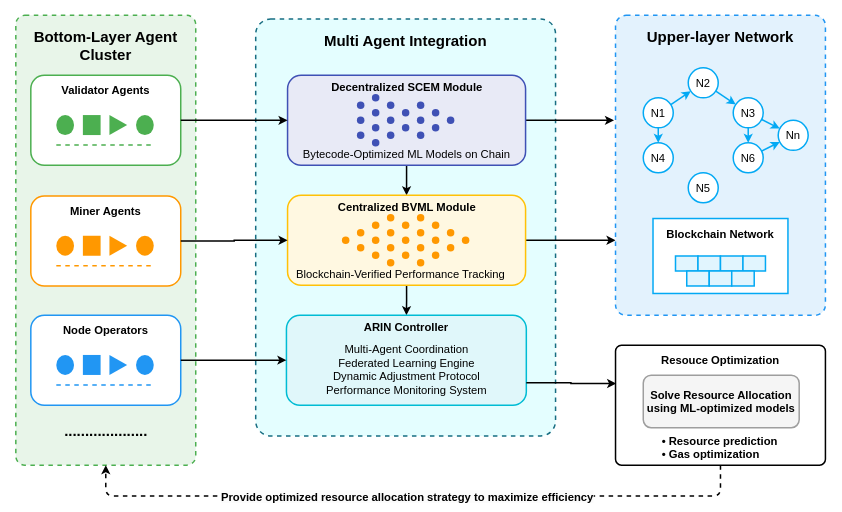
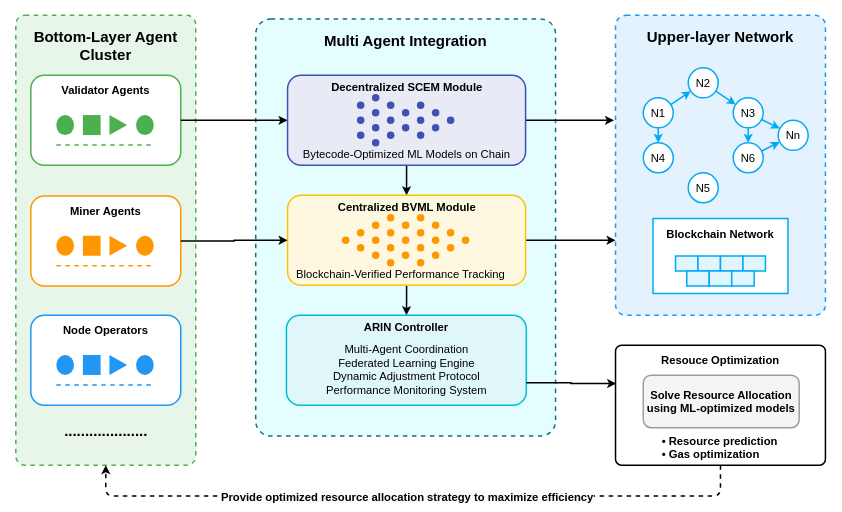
  <mxCell id="0" />
  <mxCell id="1" parent="0" />
  <mxCell id="2" value="Bottom-layer Agent Cluster" style="text;html=1;strokeColor=none;fillColor=none;align=center;verticalAlign=middle;whiteSpace=wrap;fontSize=15;fontStyle=1;strokeWidth=2;" parent="1" vertex="1"><mxGeometry x="60" y="60" width="200" height="30" as="geometry" /></mxCell>
  <mxCell id="3" value="Bottom-Layer Agent Cluster" style="rounded=1;whiteSpace=wrap;fillColor=#e8f5e9;strokeColor=#4caf50;strokeWidth=2;dashed=1;fontSize=20;verticalAlign=top;spacingTop=10;fontStyle=1;arcSize=5;" parent="1" vertex="1"><mxGeometry x="20" y="20" width="240" height="600" as="geometry" /></mxCell>
  <mxCell id="4" value="&lt;font style=&quot;font-size: 20px;&quot;&gt;....................&lt;/font&gt;" style="text;html=1;align=center;fontStyle=1;fontSize=15;strokeWidth=2;" parent="1" vertex="1"><mxGeometry x="40" y="555" width="200" height="20" as="geometry" /></mxCell>
  <mxCell id="5" value="Multi Agent Integration" style="rounded=1;whiteSpace=wrap;fillColor=#E4FEFF;strokeColor=light-dark(#176d82, #00231f);strokeWidth=2;dashed=1;fontSize=20;verticalAlign=top;spacingTop=10;fontStyle=1;arcSize=5;" parent="1" vertex="1"><mxGeometry x="340" y="25" width="400" height="556" as="geometry" /></mxCell>
  <mxCell id="6" style="edgeStyle=orthogonalEdgeStyle;rounded=0;orthogonalLoop=1;jettySize=auto;html=1;exitX=1;exitY=0.5;exitDx=0;exitDy=0;strokeWidth=2;" parent="1" source="8" edge="1"><mxGeometry relative="1" as="geometry"><mxPoint x="818" y="160.059" as="targetPoint" /></mxGeometry></mxCell>
  <mxCell id="7" style="edgeStyle=orthogonalEdgeStyle;rounded=0;orthogonalLoop=1;jettySize=auto;html=1;exitX=0.5;exitY=1;exitDx=0;exitDy=0;entryX=0.5;entryY=0;entryDx=0;entryDy=0;strokeWidth=2;" parent="1" source="8" target="12" edge="1"><mxGeometry relative="1" as="geometry" /></mxCell>
  <mxCell id="8" value="Decentralized SCEM Module" style="rounded=1;whiteSpace=wrap;fillColor=#e8eaf6;strokeColor=#3f51b5;strokeWidth=2;fontSize=15;verticalAlign=top;fontStyle=1" parent="1" vertex="1"><mxGeometry x="382.5" y="100" width="317.5" height="120" as="geometry" /></mxCell>
  <mxCell id="9" value="Bytecode-Optimized ML Models on Chain" style="text;html=1;align=center;fontSize=15;strokeWidth=2;" parent="1" vertex="1"><mxGeometry x="391.25" y="190" width="300" height="20" as="geometry" /></mxCell>
  <mxCell id="10" style="edgeStyle=orthogonalEdgeStyle;rounded=0;orthogonalLoop=1;jettySize=auto;html=1;exitX=1;exitY=0.5;exitDx=0;exitDy=0;entryX=0;entryY=0.75;entryDx=0;entryDy=0;strokeWidth=2;" parent="1" source="12" target="88" edge="1"><mxGeometry relative="1" as="geometry" /></mxCell>
  <mxCell id="11" style="edgeStyle=orthogonalEdgeStyle;rounded=0;orthogonalLoop=1;jettySize=auto;html=1;exitX=0.5;exitY=1;exitDx=0;exitDy=0;entryX=0.5;entryY=0;entryDx=0;entryDy=0;strokeWidth=2;" parent="1" source="12" target="14" edge="1"><mxGeometry relative="1" as="geometry" /></mxCell>
  <mxCell id="12" value="Centralized BVML Module" style="rounded=1;whiteSpace=wrap;fillColor=#fff8e1;strokeColor=#ffc107;strokeWidth=2;fontSize=15;verticalAlign=top;fontStyle=1" parent="1" vertex="1"><mxGeometry x="382.5" y="260" width="317.5" height="120" as="geometry" /></mxCell>
  <mxCell id="13" value="Blockchain-Verified Performance Tracking" style="text;html=1;align=center;fontSize=15;strokeWidth=2;" parent="1" vertex="1"><mxGeometry x="382.5" y="350" width="300" height="20" as="geometry" /></mxCell>
  <mxCell id="14" value="ARIN Controller" style="rounded=1;whiteSpace=wrap;fillColor=#e0f7fa;strokeColor=#00bcd4;strokeWidth=2;fontSize=15;verticalAlign=top;fontStyle=1" parent="1" vertex="1"><mxGeometry x="381" y="420" width="320" height="120" as="geometry" /></mxCell>
  <mxCell id="15" value="Multi-Agent Coordination&lt;br&gt;Federated Learning Engine&lt;br&gt;Dynamic Adjustment Protocol&lt;br&gt;Performance Monitoring System" style="text;html=1;align=center;fontSize=15;strokeWidth=2;" parent="1" vertex="1"><mxGeometry x="391.25" y="450" width="300" height="80" as="geometry" /></mxCell>
  <mxCell id="16" style="edgeStyle=orthogonalEdgeStyle;rounded=1;orthogonalLoop=1;jettySize=auto;html=1;exitX=0.5;exitY=1;exitDx=0;exitDy=0;entryX=0.5;entryY=1;entryDx=0;entryDy=0;dashed=1;strokeWidth=2;curved=0;" parent="1" source="18" target="3" edge="1"><mxGeometry relative="1" as="geometry"><Array as="points"><mxPoint x="960" y="661" /><mxPoint x="140" y="661" /></Array></mxGeometry></mxCell>
  <mxCell id="17" value="&lt;span style=&quot;font-size: 15px; font-weight: 700; background-color: rgb(251, 251, 251);&quot;&gt;Provide optimized resource allocation strategy to maximize efficiency&lt;/span&gt;" style="edgeLabel;html=1;align=center;verticalAlign=middle;resizable=0;points=[];" parent="16" vertex="1" connectable="0"><mxGeometry x="0.02" relative="1" as="geometry"><mxPoint as="offset" /></mxGeometry></mxCell>
  <mxCell id="18" value="Resouce Optimization" style="rounded=1;whiteSpace=wrap;fillColor=#ffffff;strokeColor=#000000;strokeWidth=2;fontSize=15;imageHeight=24;arcSize=5;verticalAlign=top;spacingTop=5;fontStyle=1" parent="1" vertex="1"><mxGeometry x="820" y="460" width="280" height="160" as="geometry" /></mxCell>
  <mxCell id="19" value="Solve Resource Allocation&#10;using ML-optimized models" style="rounded=1;whiteSpace=wrap;fillColor=#f5f5f5;strokeColor=#9e9e9e;strokeWidth=2;fontSize=15;fontStyle=1" parent="1" vertex="1"><mxGeometry x="857" y="500" width="208" height="70" as="geometry" /></mxCell>
  <mxCell id="20" value="• Resource prediction&lt;div&gt;• Gas optimization&lt;/div&gt;" style="text;html=1;align=left;fontSize=15;strokeWidth=2;fontStyle=1" parent="1" vertex="1"><mxGeometry x="880" y="572" width="160" height="38" as="geometry" /></mxCell>
  <mxCell id="21" value="" style="group;strokeWidth=2;" parent="1" vertex="1" connectable="0"><mxGeometry x="40" y="100" width="200" height="120" as="geometry" /></mxCell>
  <mxCell id="22" value="Validator Agents" style="rounded=1;whiteSpace=wrap;fillColor=#ffffff;strokeColor=#4caf50;strokeWidth=2;fontSize=15;verticalAlign=top;fontStyle=1;spacingTop=5;" parent="21" vertex="1"><mxGeometry width="200" height="120" as="geometry" /></mxCell>
  <mxCell id="23" value="" style="group;fontStyle=1;fontSize=15;strokeWidth=2;" parent="21" vertex="1" connectable="0"><mxGeometry x="34" y="53" width="130" height="40" as="geometry" /></mxCell>
  <mxCell id="24" value="" style="ellipse;fillColor=#4caf50;strokeColor=none;fontSize=15;strokeWidth=2;fontStyle=1" parent="23" vertex="1"><mxGeometry width="23.636" height="26.667" as="geometry" /></mxCell>
  <mxCell id="25" value="" style="fillColor=#4caf50;strokeColor=none;fontSize=15;strokeWidth=2;fontStyle=1" parent="23" vertex="1"><mxGeometry x="35.455" width="23.636" height="26.667" as="geometry" /></mxCell>
  <mxCell id="26" value="" style="shape=triangle;fillColor=#4caf50;strokeColor=none;fontSize=15;strokeWidth=2;fontStyle=1" parent="23" vertex="1"><mxGeometry x="70.909" width="23.636" height="26.667" as="geometry" /></mxCell>
  <mxCell id="27" value="" style="ellipse;fillColor=#4caf50;strokeColor=none;fontSize=15;strokeWidth=2;fontStyle=1" parent="23" vertex="1"><mxGeometry x="106.364" width="23.636" height="26.667" as="geometry" /></mxCell>
  <mxCell id="28" value="" style="strokeColor=#4caf50;strokeWidth=2;dashed=1;fontSize=15;endArrow=none;startFill=0;fontStyle=1" parent="23" edge="1"><mxGeometry x="192.727" y="400" width="130" as="geometry"><mxPoint y="40" as="sourcePoint" /><mxPoint x="130" y="40" as="targetPoint" /></mxGeometry></mxCell>
  <mxCell id="29" value="" style="group;strokeWidth=2;" parent="1" vertex="1" connectable="0"><mxGeometry x="40" y="261" width="200" height="120" as="geometry" /></mxCell>
  <mxCell id="30" value="Miner Agents" style="rounded=1;whiteSpace=wrap;fillColor=#ffffff;strokeColor=#FF9800;strokeWidth=2;fontSize=15;verticalAlign=top;fontStyle=1;spacingTop=5;" parent="29" vertex="1"><mxGeometry width="200" height="120" as="geometry" /></mxCell>
  <mxCell id="31" value="" style="group;fontStyle=1;fontSize=15;strokeWidth=2;" parent="29" vertex="1" connectable="0"><mxGeometry x="34" y="53" width="130" height="40" as="geometry" /></mxCell>
  <mxCell id="32" value="" style="ellipse;fillColor=light-dark(#ff9800, #328736);strokeColor=none;fontSize=15;strokeWidth=2;fontStyle=1" parent="31" vertex="1"><mxGeometry width="23.636" height="26.667" as="geometry" /></mxCell>
  <mxCell id="33" value="" style="fillColor=#FF9800;strokeColor=none;fontSize=15;strokeWidth=2;fontStyle=1" parent="31" vertex="1"><mxGeometry x="35.455" width="23.636" height="26.667" as="geometry" /></mxCell>
  <mxCell id="34" value="" style="shape=triangle;fillColor=#FF9800;strokeColor=none;fontSize=15;strokeWidth=2;fontStyle=1" parent="31" vertex="1"><mxGeometry x="70.909" width="23.636" height="26.667" as="geometry" /></mxCell>
  <mxCell id="35" value="" style="ellipse;fillColor=#FF9800;strokeColor=none;fontSize=15;strokeWidth=2;fontStyle=1" parent="31" vertex="1"><mxGeometry x="106.364" width="23.636" height="26.667" as="geometry" /></mxCell>
  <mxCell id="36" value="" style="strokeColor=#FF9800;strokeWidth=2;dashed=1;fontSize=15;endArrow=none;startFill=0;fontStyle=1" parent="31" edge="1"><mxGeometry x="192.727" y="400" width="130" as="geometry"><mxPoint y="40" as="sourcePoint" /><mxPoint x="130" y="40" as="targetPoint" /></mxGeometry></mxCell>
  <mxCell id="37" value="" style="group;strokeWidth=2;" parent="1" vertex="1" connectable="0"><mxGeometry x="40" y="420" width="200" height="120" as="geometry" /></mxCell>
  <mxCell id="38" value="Node Operators" style="rounded=1;whiteSpace=wrap;fillColor=#ffffff;strokeColor=#2196F3;strokeWidth=2;fontSize=15;verticalAlign=top;fontStyle=1;spacingTop=5;" parent="37" vertex="1"><mxGeometry width="200" height="120" as="geometry" /></mxCell>
  <mxCell id="39" value="" style="group;fontStyle=1;fontSize=15;strokeWidth=2;" parent="37" vertex="1" connectable="0"><mxGeometry x="34" y="53" width="130" height="40" as="geometry" /></mxCell>
  <mxCell id="40" value="" style="ellipse;fillColor=light-dark(#2196f3, #328736);strokeColor=none;fontSize=15;strokeWidth=2;fontStyle=1" parent="39" vertex="1"><mxGeometry width="23.636" height="26.667" as="geometry" /></mxCell>
  <mxCell id="41" value="" style="fillColor=light-dark(#2196f3, #af5700);strokeColor=none;fontSize=15;strokeWidth=2;fontStyle=1" parent="39" vertex="1"><mxGeometry x="35.455" width="23.636" height="26.667" as="geometry" /></mxCell>
  <mxCell id="42" value="" style="shape=triangle;fillColor=#2196F3;strokeColor=none;fontSize=15;strokeWidth=2;fontStyle=1" parent="39" vertex="1"><mxGeometry x="70.909" width="23.636" height="26.667" as="geometry" /></mxCell>
  <mxCell id="43" value="" style="ellipse;fillColor=#2196F3;strokeColor=none;fontSize=15;strokeWidth=2;fontStyle=1" parent="39" vertex="1"><mxGeometry x="106.364" width="23.636" height="26.667" as="geometry" /></mxCell>
  <mxCell id="44" value="" style="strokeColor=#2196F3;strokeWidth=2;dashed=1;fontSize=15;endArrow=none;startFill=0;fontStyle=1" parent="39" edge="1"><mxGeometry x="192.727" y="400" width="130" as="geometry"><mxPoint y="40" as="sourcePoint" /><mxPoint x="130" y="40" as="targetPoint" /></mxGeometry></mxCell>
  <mxCell id="45" value="" style="group;strokeWidth=2;" parent="1" vertex="1" connectable="0"><mxGeometry x="475" y="125" width="130" height="70" as="geometry" /></mxCell>
  <mxCell id="46" value="" style="ellipse;fillColor=#3f51b5;strokeColor=none;fontSize=15;strokeWidth=2;" parent="45" vertex="1"><mxGeometry y="10" width="10" height="10" as="geometry" /></mxCell>
  <mxCell id="47" value="" style="ellipse;fillColor=#3f51b5;strokeColor=none;fontSize=15;strokeWidth=2;" parent="45" vertex="1"><mxGeometry y="30" width="10" height="10" as="geometry" /></mxCell>
  <mxCell id="48" value="" style="ellipse;fillColor=#3f51b5;strokeColor=none;fontSize=15;strokeWidth=2;" parent="45" vertex="1"><mxGeometry y="50" width="10" height="10" as="geometry" /></mxCell>
  <mxCell id="49" value="" style="ellipse;fillColor=#3f51b5;strokeColor=none;fontSize=15;strokeWidth=2;" parent="45" vertex="1"><mxGeometry x="20" y="20" width="10" height="10" as="geometry" /></mxCell>
  <mxCell id="50" value="" style="ellipse;fillColor=#3f51b5;strokeColor=none;fontSize=15;strokeWidth=2;" parent="45" vertex="1"><mxGeometry x="20" y="40" width="10" height="10" as="geometry" /></mxCell>
  <mxCell id="51" value="" style="ellipse;fillColor=#3f51b5;strokeColor=none;fontSize=15;strokeWidth=2;" parent="45" vertex="1"><mxGeometry x="20" width="10" height="10" as="geometry" /></mxCell>
  <mxCell id="52" value="" style="ellipse;fillColor=#3f51b5;strokeColor=none;fontSize=15;strokeWidth=2;" parent="45" vertex="1"><mxGeometry x="20" y="60" width="10" height="10" as="geometry" /></mxCell>
  <mxCell id="53" value="" style="ellipse;fillColor=#3f51b5;strokeColor=none;fontSize=15;strokeWidth=2;" parent="45" vertex="1"><mxGeometry x="40" y="10" width="10" height="10" as="geometry" /></mxCell>
  <mxCell id="54" value="" style="ellipse;fillColor=#3f51b5;strokeColor=none;fontSize=15;strokeWidth=2;" parent="45" vertex="1"><mxGeometry x="40" y="30" width="10" height="10" as="geometry" /></mxCell>
  <mxCell id="55" value="" style="ellipse;fillColor=#3f51b5;strokeColor=none;fontSize=15;strokeWidth=2;" parent="45" vertex="1"><mxGeometry x="40" y="50" width="10" height="10" as="geometry" /></mxCell>
  <mxCell id="56" value="" style="ellipse;fillColor=#3f51b5;strokeColor=none;fontSize=15;strokeWidth=2;" parent="45" vertex="1"><mxGeometry x="60" y="20" width="10" height="10" as="geometry" /></mxCell>
  <mxCell id="57" value="" style="ellipse;fillColor=#3f51b5;strokeColor=none;fontSize=15;strokeWidth=2;" parent="45" vertex="1"><mxGeometry x="60" y="40" width="10" height="10" as="geometry" /></mxCell>
  <mxCell id="58" value="" style="ellipse;fillColor=#3f51b5;strokeColor=none;fontSize=15;strokeWidth=2;" parent="45" vertex="1"><mxGeometry x="80" y="10" width="10" height="10" as="geometry" /></mxCell>
  <mxCell id="59" value="" style="ellipse;fillColor=#3f51b5;strokeColor=none;fontSize=15;strokeWidth=2;" parent="45" vertex="1"><mxGeometry x="80" y="30" width="10" height="10" as="geometry" /></mxCell>
  <mxCell id="60" value="" style="ellipse;fillColor=#3f51b5;strokeColor=none;fontSize=15;strokeWidth=2;" parent="45" vertex="1"><mxGeometry x="80" y="50" width="10" height="10" as="geometry" /></mxCell>
  <mxCell id="61" value="" style="ellipse;fillColor=#3f51b5;strokeColor=none;fontSize=15;strokeWidth=2;" parent="45" vertex="1"><mxGeometry x="100" y="20" width="10" height="10" as="geometry" /></mxCell>
  <mxCell id="62" value="" style="ellipse;fillColor=#3f51b5;strokeColor=none;fontSize=15;strokeWidth=2;" parent="45" vertex="1"><mxGeometry x="100" y="40" width="10" height="10" as="geometry" /></mxCell>
  <mxCell id="63" value="" style="ellipse;fillColor=#3f51b5;strokeColor=none;fontSize=15;strokeWidth=2;" parent="45" vertex="1"><mxGeometry x="120" y="30" width="10" height="10" as="geometry" /></mxCell>
  <mxCell id="64" value="" style="group;strokeWidth=2;" parent="1" vertex="1" connectable="0"><mxGeometry x="455" y="285" width="170" height="70" as="geometry" /></mxCell>
  <mxCell id="65" value="" style="ellipse;fillColor=#ff9800;strokeColor=none;fontSize=15;strokeWidth=2;" parent="64" vertex="1"><mxGeometry x="40" y="10" width="10" height="10" as="geometry" /></mxCell>
  <mxCell id="66" value="" style="ellipse;fillColor=#ff9800;strokeColor=none;fontSize=15;strokeWidth=2;" parent="64" vertex="1"><mxGeometry x="40" y="30" width="10" height="10" as="geometry" /></mxCell>
  <mxCell id="67" value="" style="ellipse;fillColor=#ff9800;strokeColor=none;fontSize=15;strokeWidth=2;" parent="64" vertex="1"><mxGeometry x="40" y="50" width="10" height="10" as="geometry" /></mxCell>
  <mxCell id="68" value="" style="ellipse;fillColor=#ff9800;strokeColor=none;fontSize=15;strokeWidth=2;" parent="64" vertex="1"><mxGeometry x="20" y="20" width="10" height="10" as="geometry" /></mxCell>
  <mxCell id="69" value="" style="ellipse;fillColor=#ff9800;strokeColor=none;fontSize=15;strokeWidth=2;" parent="64" vertex="1"><mxGeometry x="20" y="40" width="10" height="10" as="geometry" /></mxCell>
  <mxCell id="70" value="" style="ellipse;fillColor=#ff9800;strokeColor=none;fontSize=15;strokeWidth=2;" parent="64" vertex="1"><mxGeometry x="60" width="10" height="10" as="geometry" /></mxCell>
  <mxCell id="71" value="" style="ellipse;fillColor=#ff9800;strokeColor=none;fontSize=15;strokeWidth=2;" parent="64" vertex="1"><mxGeometry x="60" y="20" width="10" height="10" as="geometry" /></mxCell>
  <mxCell id="72" value="" style="ellipse;fillColor=#ff9800;strokeColor=none;fontSize=15;strokeWidth=2;" parent="64" vertex="1"><mxGeometry x="60" y="40" width="10" height="10" as="geometry" /></mxCell>
  <mxCell id="73" value="" style="ellipse;fillColor=#ff9800;strokeColor=none;fontSize=15;strokeWidth=2;" parent="64" vertex="1"><mxGeometry x="60" y="60" width="10" height="10" as="geometry" /></mxCell>
  <mxCell id="74" value="" style="ellipse;fillColor=#ff9800;strokeColor=none;fontSize=15;strokeWidth=2;" parent="64" vertex="1"><mxGeometry x="80" y="10" width="10" height="10" as="geometry" /></mxCell>
  <mxCell id="75" value="" style="ellipse;fillColor=#ff9800;strokeColor=none;fontSize=15;strokeWidth=2;" parent="64" vertex="1"><mxGeometry x="80" y="50" width="10" height="10" as="geometry" /></mxCell>
  <mxCell id="76" value="" style="ellipse;fillColor=#ff9800;strokeColor=none;fontSize=15;strokeWidth=2;" parent="64" vertex="1"><mxGeometry x="80" y="30" width="10" height="10" as="geometry" /></mxCell>
  <mxCell id="77" value="" style="ellipse;fillColor=#ff9800;strokeColor=none;fontSize=15;strokeWidth=2;" parent="64" vertex="1"><mxGeometry x="100" y="20" width="10" height="10" as="geometry" /></mxCell>
  <mxCell id="78" value="" style="ellipse;fillColor=#ff9800;strokeColor=none;fontSize=15;strokeWidth=2;" parent="64" vertex="1"><mxGeometry x="100" y="40" width="10" height="10" as="geometry" /></mxCell>
  <mxCell id="79" value="" style="ellipse;fillColor=#ff9800;strokeColor=none;fontSize=15;strokeWidth=2;" parent="64" vertex="1"><mxGeometry x="120" y="30" width="10" height="10" as="geometry" /></mxCell>
  <mxCell id="80" value="" style="ellipse;fillColor=#ff9800;strokeColor=none;fontSize=15;strokeWidth=2;" parent="64" vertex="1"><mxGeometry x="120" y="10" width="10" height="10" as="geometry" /></mxCell>
  <mxCell id="81" value="" style="ellipse;fillColor=#ff9800;strokeColor=none;fontSize=15;strokeWidth=2;" parent="64" vertex="1"><mxGeometry x="120" y="50" width="10" height="10" as="geometry" /></mxCell>
  <mxCell id="82" value="" style="ellipse;fillColor=#ff9800;strokeColor=none;fontSize=15;strokeWidth=2;" parent="64" vertex="1"><mxGeometry x="100" width="10" height="10" as="geometry" /></mxCell>
  <mxCell id="83" value="" style="ellipse;fillColor=#ff9800;strokeColor=none;fontSize=15;strokeWidth=2;" parent="64" vertex="1"><mxGeometry x="100" y="60" width="10" height="10" as="geometry" /></mxCell>
  <mxCell id="84" value="" style="ellipse;fillColor=#ff9800;strokeColor=none;fontSize=15;strokeWidth=2;" parent="64" vertex="1"><mxGeometry x="140" y="20" width="10" height="10" as="geometry" /></mxCell>
  <mxCell id="85" value="" style="ellipse;fillColor=#ff9800;strokeColor=none;fontSize=15;strokeWidth=2;" parent="64" vertex="1"><mxGeometry x="140" y="40" width="10" height="10" as="geometry" /></mxCell>
  <mxCell id="86" value="" style="ellipse;fillColor=#ff9800;strokeColor=none;fontSize=15;strokeWidth=2;" parent="64" vertex="1"><mxGeometry x="160" y="30" width="10" height="10" as="geometry" /></mxCell>
  <mxCell id="87" value="" style="ellipse;fillColor=#ff9800;strokeColor=none;fontSize=15;strokeWidth=2;" parent="64" vertex="1"><mxGeometry y="30" width="10" height="10" as="geometry" /></mxCell>
  <mxCell id="88" value="Upper-layer Network" style="rounded=1;whiteSpace=wrap;fillColor=#e3f2fd;strokeColor=#2196f3;strokeWidth=2;dashed=1;fontSize=20;verticalAlign=top;spacingTop=10;fontStyle=1;arcSize=5;" parent="1" vertex="1"><mxGeometry x="820" y="20" width="280" height="400" as="geometry" /></mxCell>
  <mxCell id="89" value="" style="group;strokeWidth=2;" parent="1" vertex="1" connectable="0"><mxGeometry x="857" y="90" width="220" height="180" as="geometry" /></mxCell>
  <mxCell id="90" value="N1" style="ellipse;whiteSpace=wrap;fillColor=#ffffff;strokeColor=#03a9f4;strokeWidth=2;fontSize=15;" parent="89" vertex="1"><mxGeometry y="40" width="40" height="40" as="geometry" /></mxCell>
  <mxCell id="91" value="N2" style="ellipse;whiteSpace=wrap;fillColor=#ffffff;strokeColor=#03a9f4;strokeWidth=2;fontSize=15;" parent="89" vertex="1"><mxGeometry x="60" width="40" height="40" as="geometry" /></mxCell>
  <mxCell id="92" value="N3" style="ellipse;whiteSpace=wrap;fillColor=#ffffff;strokeColor=#03a9f4;strokeWidth=2;fontSize=15;" parent="89" vertex="1"><mxGeometry x="120" y="40" width="40" height="40" as="geometry" /></mxCell>
  <mxCell id="93" value="N4" style="ellipse;whiteSpace=wrap;fillColor=#ffffff;strokeColor=#03a9f4;strokeWidth=2;fontSize=15;" parent="89" vertex="1"><mxGeometry y="100" width="40" height="40" as="geometry" /></mxCell>
  <mxCell id="94" value="N5" style="ellipse;whiteSpace=wrap;fillColor=#ffffff;strokeColor=#03a9f4;strokeWidth=2;fontSize=15;" parent="89" vertex="1"><mxGeometry x="60" y="140" width="40" height="40" as="geometry" /></mxCell>
  <mxCell id="95" value="N6" style="ellipse;whiteSpace=wrap;fillColor=#ffffff;strokeColor=#03a9f4;strokeWidth=2;fontSize=15;" parent="89" vertex="1"><mxGeometry x="120" y="100" width="40" height="40" as="geometry" /></mxCell>
  <mxCell id="96" value="Nn" style="ellipse;whiteSpace=wrap;fillColor=#ffffff;strokeColor=#03a9f4;strokeWidth=2;fontSize=15;" parent="89" vertex="1"><mxGeometry x="180" y="70" width="40" height="40" as="geometry" /></mxCell>
  <mxCell id="97" value="" style="strokeColor=#03a9f4;strokeWidth=2;fontSize=15;" parent="89" source="90" target="91" edge="1"><mxGeometry relative="1" as="geometry" /></mxCell>
  <mxCell id="98" value="" style="strokeColor=#03a9f4;strokeWidth=2;fontSize=15;" parent="89" source="91" target="92" edge="1"><mxGeometry relative="1" as="geometry" /></mxCell>
  <mxCell id="99" value="" style="strokeColor=#03a9f4;strokeWidth=2;fontSize=15;" parent="89" source="90" target="93" edge="1"><mxGeometry relative="1" as="geometry" /></mxCell>
  <mxCell id="100" value="" style="strokeColor=#03a9f4;strokeWidth=2;fontSize=15;" parent="89" source="92" target="95" edge="1"><mxGeometry relative="1" as="geometry" /></mxCell>
  <mxCell id="101" value="" style="strokeColor=#03a9f4;strokeWidth=2;fontSize=15;" parent="89" source="92" target="96" edge="1"><mxGeometry relative="1" as="geometry" /></mxCell>
  <mxCell id="102" value="" style="strokeColor=#03a9f4;strokeWidth=2;fontSize=15;" parent="89" source="95" target="96" edge="1"><mxGeometry relative="1" as="geometry" /></mxCell>
  <mxCell id="103" value="" style="group;strokeWidth=2;" parent="1" vertex="1" connectable="0"><mxGeometry x="870" y="291" width="180" height="100" as="geometry" /></mxCell>
  <mxCell id="104" value="Blockchain Network" style="whiteSpace=wrap;fillColor=#ffffff;strokeColor=#03a9f4;strokeWidth=2;fontSize=15;verticalAlign=top;fontStyle=1;spacingTop=5;" parent="103" vertex="1"><mxGeometry width="180" height="100" as="geometry" /></mxCell>
  <mxCell id="105" value="" style="group;strokeWidth=2;" parent="103" vertex="1" connectable="0"><mxGeometry x="30" y="50" width="120" height="40" as="geometry" /></mxCell>
  <mxCell id="106" value="" style="fillColor=#e1f5fe;strokeColor=#03a9f4;strokeWidth=2;fontSize=15;" parent="105" vertex="1"><mxGeometry width="30" height="20" as="geometry" /></mxCell>
  <mxCell id="107" value="" style="fillColor=#e1f5fe;strokeColor=#03a9f4;strokeWidth=2;fontSize=15;" parent="105" vertex="1"><mxGeometry x="30" width="30" height="20" as="geometry" /></mxCell>
  <mxCell id="108" value="" style="fillColor=#e1f5fe;strokeColor=#03a9f4;strokeWidth=2;fontSize=15;" parent="105" vertex="1"><mxGeometry x="60" width="30" height="20" as="geometry" /></mxCell>
  <mxCell id="109" value="" style="fillColor=#e1f5fe;strokeColor=#03a9f4;strokeWidth=2;fontSize=15;" parent="105" vertex="1"><mxGeometry x="90" width="30" height="20" as="geometry" /></mxCell>
  <mxCell id="110" value="" style="fillColor=#e1f5fe;strokeColor=#03a9f4;strokeWidth=2;fontSize=15;" parent="105" vertex="1"><mxGeometry x="15" y="20" width="30" height="20" as="geometry" /></mxCell>
  <mxCell id="111" value="" style="fillColor=#e1f5fe;strokeColor=#03a9f4;strokeWidth=2;fontSize=15;" parent="105" vertex="1"><mxGeometry x="45" y="20" width="30" height="20" as="geometry" /></mxCell>
  <mxCell id="112" value="" style="fillColor=#e1f5fe;strokeColor=#03a9f4;strokeWidth=2;fontSize=15;" parent="105" vertex="1"><mxGeometry x="75" y="20" width="30" height="20" as="geometry" /></mxCell>
  <mxCell id="113" style="edgeStyle=orthogonalEdgeStyle;rounded=0;orthogonalLoop=1;jettySize=auto;html=1;exitX=1;exitY=0.5;exitDx=0;exitDy=0;entryX=0;entryY=0.5;entryDx=0;entryDy=0;strokeWidth=2;" parent="1" source="22" target="8" edge="1"><mxGeometry relative="1" as="geometry" /></mxCell>
  <mxCell id="114" style="edgeStyle=orthogonalEdgeStyle;rounded=0;orthogonalLoop=1;jettySize=auto;html=1;exitX=1;exitY=0.5;exitDx=0;exitDy=0;entryX=0;entryY=0.5;entryDx=0;entryDy=0;strokeWidth=2;" parent="1" source="30" target="12" edge="1"><mxGeometry relative="1" as="geometry" /></mxCell>
- <mxCell id="115" style="edgeStyle=orthogonalEdgeStyle;rounded=0;orthogonalLoop=1;jettySize=auto;html=1;exitX=1;exitY=0.5;exitDx=0;exitDy=0;entryX=0;entryY=0.5;entryDx=0;entryDy=0;strokeWidth=2;" parent="1" source="38" target="14" edge="1"><mxGeometry relative="1" as="geometry" /></mxCell>
  <mxCell id="116" style="edgeStyle=orthogonalEdgeStyle;rounded=0;orthogonalLoop=1;jettySize=auto;html=1;exitX=1;exitY=0.75;exitDx=0;exitDy=0;entryX=0.003;entryY=0.319;entryDx=0;entryDy=0;entryPerimeter=0;strokeWidth=2;" parent="1" source="14" target="18" edge="1"><mxGeometry relative="1" as="geometry" /></mxCell>
